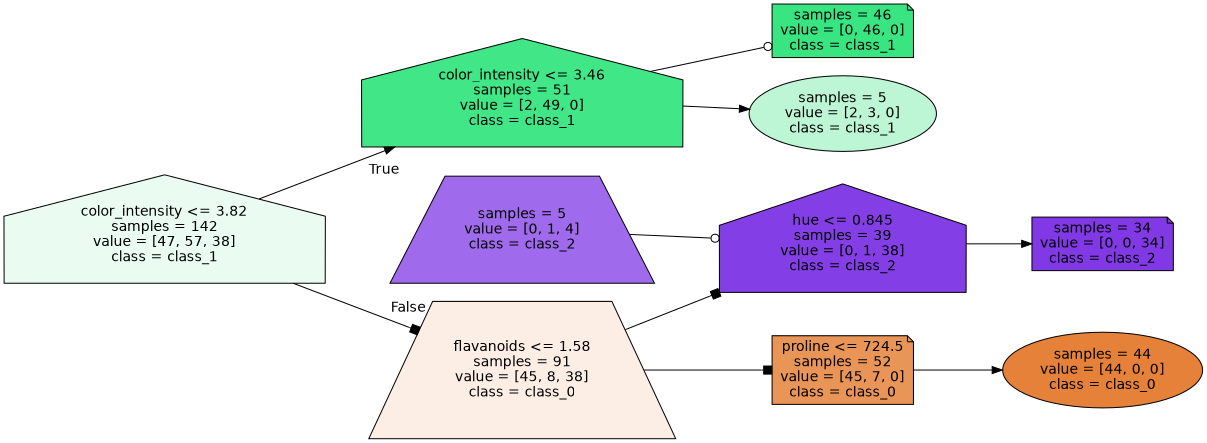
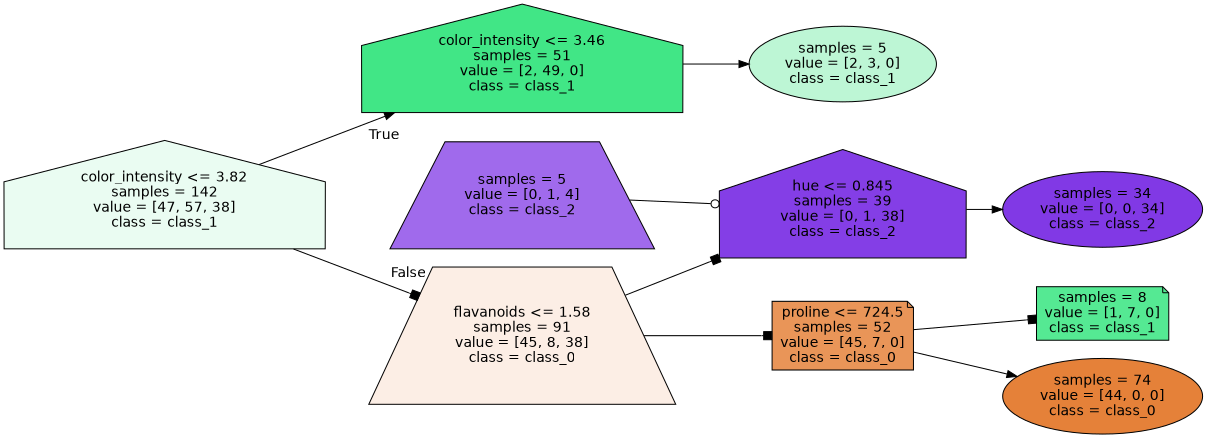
  digraph {
    rankdir=LR
    node [color=black fontname=helvetica shape=note style=filled]
    edge [arrowhead=normal fontname=helvetica]
    n1 [fillcolor="#eafcf2" label="color_intensity <= 3.82\nsamples = 142\nvalue = [47, 57, 38]\nclass = class_1" shape=house]
    n2 [fillcolor="#41e686" label="color_intensity <= 3.46\nsamples = 51\nvalue = [2, 49, 0]\nclass = class_1" shape=house]
    n3 [fillcolor="#fceee5" label="flavanoids <= 1.58\nsamples = 91\nvalue = [45, 8, 38]\nclass = class_0" shape=trapezium]
-   n4 [fillcolor="#39e581" label="samples = 46\nvalue = [0, 46, 0]\nclass = class_1"]
    n5 [fillcolor="#bdf6d5" label="samples = 5\nvalue = [2, 3, 0]\nclass = class_1" shape=ellipse]
    n6 [fillcolor="#843ee6" label="hue <= 0.845\nsamples = 39\nvalue = [0, 1, 38]\nclass = class_2" shape=house]
    n7 [fillcolor="#e99558" label="proline <= 724.5\nsamples = 52\nvalue = [45, 7, 0]\nclass = class_0"]
-   n8 [fillcolor="#8139e5" label="samples = 34\nvalue = [0, 0, 34]\nclass = class_2"]
-   n10 [fillcolor="#e58139" label="samples = 44\nvalue = [44, 0, 0]\nclass = class_0" shape=ellipse]
+   n8 [fillcolor="#8139e5" label="samples = 34\nvalue = [0, 0, 34]\nclass = class_2" shape=ellipse]
+   n9 [fillcolor="#55e993" label="samples = 8\nvalue = [1, 7, 0]\nclass = class_1"]
+   n10 [fillcolor="#e58139" label="samples = 74\nvalue = [44, 0, 0]\nclass = class_0" shape=ellipse]
    n11 [fillcolor="#a06aec" label="samples = 5\nvalue = [0, 1, 4]\nclass = class_2" shape=trapezium]
    n1 -> n2 [headlabel=True labelangle=45 labeldistance=2.5]
    n1 -> n3 [arrowhead=box headlabel=False labelangle=-45 labeldistance=2.5]
-   n2 -> n4 [arrowhead=odot]
    n2 -> n5
    n3 -> n6 [arrowhead=box]
    n3 -> n7 [arrowhead=box]
    n6 -> n8
+   n7 -> n9 [arrowhead=box]
    n7 -> n10
    n11 -> n6 [arrowhead=odot]
  }
